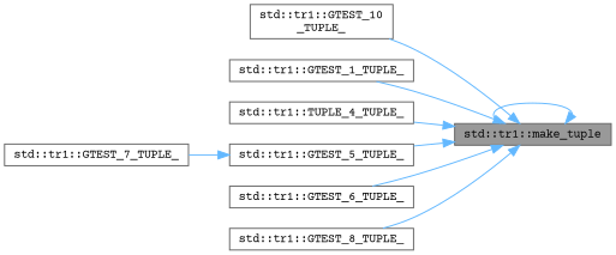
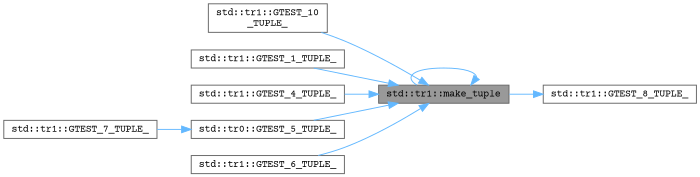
  digraph {
    fontname="Courier Prime"
    rankdir=RL
    node [color=grey40 fillcolor=white fontname="Courier Prime" fontsize=10 shape=box style=filled]
    edge [color=steelblue1 dir=back fontname="Courier Prime" fontsize=10 labelfontname=Helvetica labelfontsize=10 style=solid]
    n1 [color=gray40 fillcolor=grey60 fontcolor=black height=0.2 label="std::tr1::make_tuple" width=0.4]
    n2 [height=0.2 label="std::tr1::GTEST_10\l_TUPLE_" width=0.4]
    n3 [height=0.2 label="std::tr1::GTEST_1_TUPLE_" width=0.4]
-   n4 [height=0.2 label="std::tr1::TUPLE_4_TUPLE_" width=0.4]
-   n5 [height=0.2 label="std::tr1::GTEST_5_TUPLE_" width=0.4]
+   n4 [height=0.2 label="std::tr1::GTEST_4_TUPLE_" width=0.4]
+   n5 [height=0.2 label="std::tr0::GTEST_5_TUPLE_" width=0.4]
    n6 [height=0.2 label="std::tr1::GTEST_6_TUPLE_" width=0.4]
    n7 [height=0.2 label="std::tr1::GTEST_8_TUPLE_" width=0.4]
    n8 [height=0.2 label="std::tr1::GTEST_7_TUPLE_" width=0.4]
    n1 -> n1
    n1 -> n2
    n1 -> n3
    n1 -> n4
    n1 -> n5
    n1 -> n6
-   n1 -> n7
+   n7 -> n1
    n5 -> n8
  }
